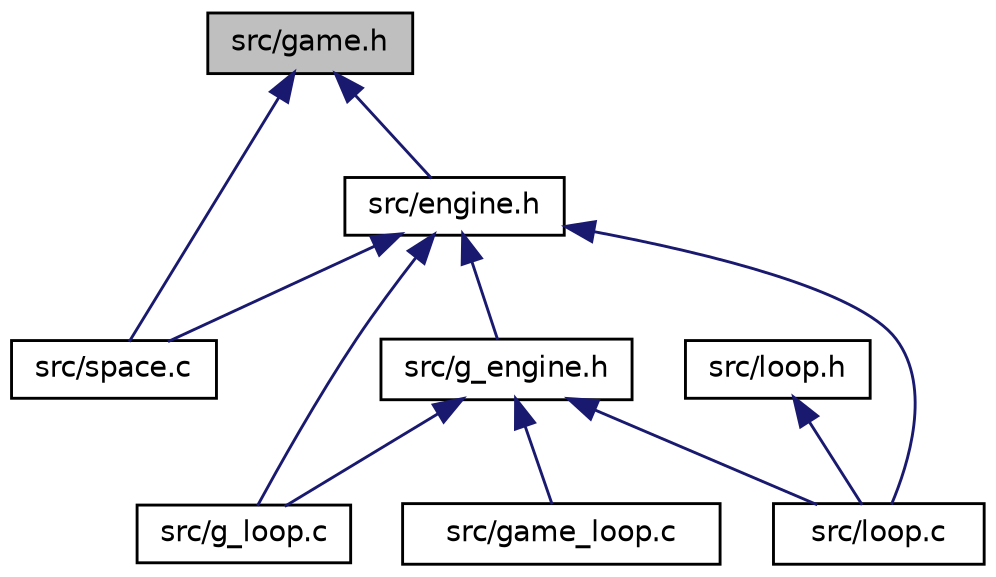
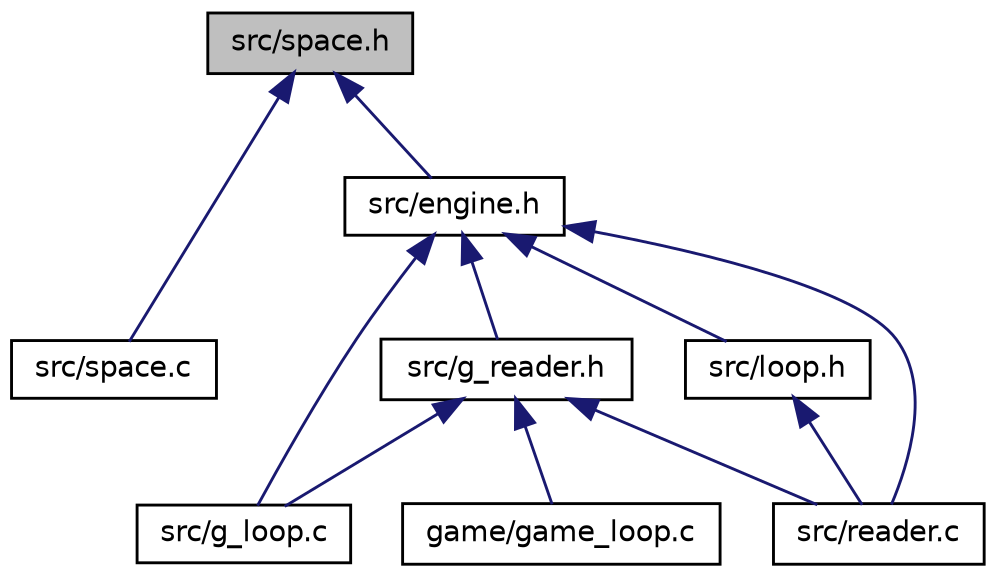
  digraph {
    node [color=black fillcolor=white fontname=Helvetica fontsize=10 shape=record style=filled]
    edge [color=midnightblue dir=back fontname=Helvetica fontsize=10 labelfontname=Helvetica labelfontsize=10 style=solid]
-   n1 [fillcolor=grey75 fontcolor=black height=0.2 label="src/game.h" width=0.4]
+   n1 [fillcolor=grey75 fontcolor=black height=0.2 label="src/space.h" width=0.4]
    n2 [height=0.2 label="src/engine.h" width=0.4]
    n3 [height=0.2 label="src/space.c" width=0.4]
-   n4 [height=0.2 label="src/loop.c" width=0.4]
+   n4 [height=0.2 label="src/reader.c" width=0.4]
    n5 [height=0.2 label="src/g_loop.c" width=0.4]
-   n6 [height=0.2 label="src/g_engine.h" width=0.4]
+   n6 [height=0.2 label="src/g_reader.h" width=0.4]
    n7 [height=0.2 label="src/loop.h" width=0.4]
-   n8 [height=0.2 label="src/game_loop.c" width=0.4]
+   n8 [height=0.2 label="game/game_loop.c" width=0.4]
    n1 -> n2
    n1 -> n3
    n2 -> n4
    n2 -> n5
    n2 -> n6
-   n2 -> n3
+   n2 -> n7
    n6 -> n4
    n6 -> n5
    n6 -> n8
    n7 -> n4
  }
